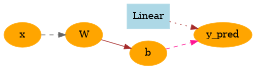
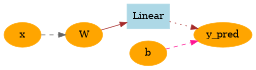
  digraph {
    rankdir=LR
    node [color=orange style=filled]
    edge [color=brown style=dashed]
    n1 [label=y_pred]
    n2 [color=lightblue label=Linear shape=box]
    n3 [label=x]
    n4 [label=W]
    n5 [label=b]
    n2 -> n1 [style=dotted]
    n3 -> n4 [color=gray40]
-   n4 -> n5 [style=solid]
+   n4 -> n2 [style=solid]
    n5 -> n1 [color=deeppink]
  }
